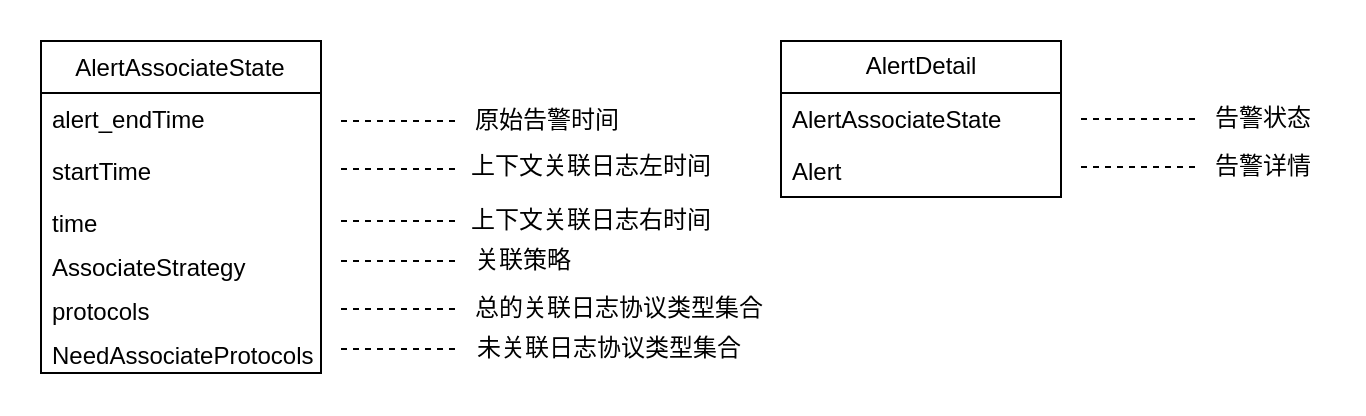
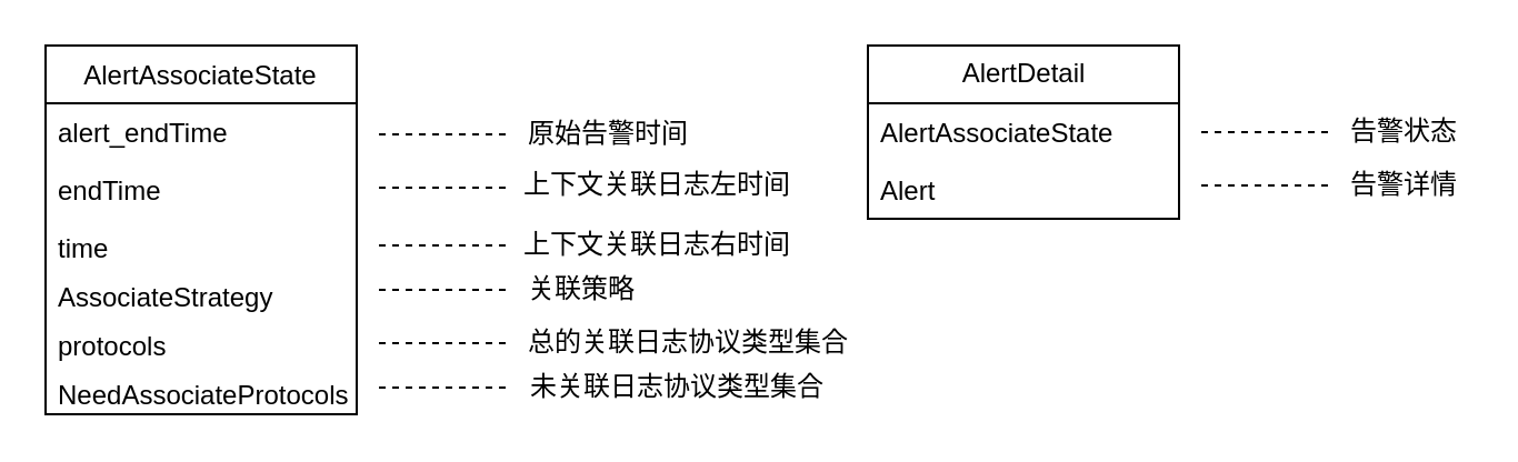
  <mxCell id="0" />
  <mxCell id="1" parent="0" />
  <mxCell id="2" value="AlertAssociateState" style="swimlane;fontStyle=0;childLayout=stackLayout;horizontal=1;startSize=26;fillColor=none;horizontalStack=0;resizeParent=1;resizeParentMax=0;resizeLast=0;collapsible=1;marginBottom=0;" vertex="1" parent="1"><mxGeometry x="20" y="20" width="140" height="166" as="geometry" /></mxCell>
  <mxCell id="3" value="alert_endTime" style="text;strokeColor=none;fillColor=none;align=left;verticalAlign=top;spacingLeft=4;spacingRight=4;overflow=hidden;rotatable=0;points=[[0,0.5],[1,0.5]];portConstraint=eastwest;" vertex="1" parent="2"><mxGeometry y="26" width="140" height="26" as="geometry" /></mxCell>
- <mxCell id="4" value="startTime" style="text;strokeColor=none;fillColor=none;align=left;verticalAlign=top;spacingLeft=4;spacingRight=4;overflow=hidden;rotatable=0;points=[[0,0.5],[1,0.5]];portConstraint=eastwest;" vertex="1" parent="2"><mxGeometry y="52" width="140" height="26" as="geometry" /></mxCell>
+ <mxCell id="4" value="endTime" style="text;strokeColor=none;fillColor=none;align=left;verticalAlign=top;spacingLeft=4;spacingRight=4;overflow=hidden;rotatable=0;points=[[0,0.5],[1,0.5]];portConstraint=eastwest;" vertex="1" parent="2"><mxGeometry y="52" width="140" height="26" as="geometry" /></mxCell>
  <mxCell id="5" value="time" style="text;strokeColor=none;fillColor=none;align=left;verticalAlign=top;spacingLeft=4;spacingRight=4;overflow=hidden;rotatable=0;points=[[0,0.5],[1,0.5]];portConstraint=eastwest;" vertex="1" parent="2"><mxGeometry y="78" width="140" height="22" as="geometry" /></mxCell>
  <mxCell id="6" value="AssociateStrategy" style="text;strokeColor=none;fillColor=none;align=left;verticalAlign=top;spacingLeft=4;spacingRight=4;overflow=hidden;rotatable=0;points=[[0,0.5],[1,0.5]];portConstraint=eastwest;" vertex="1" parent="2"><mxGeometry y="100" width="140" height="22" as="geometry" /></mxCell>
  <mxCell id="7" value="protocols" style="text;strokeColor=none;fillColor=none;align=left;verticalAlign=top;spacingLeft=4;spacingRight=4;overflow=hidden;rotatable=0;points=[[0,0.5],[1,0.5]];portConstraint=eastwest;" vertex="1" parent="2"><mxGeometry y="122" width="140" height="22" as="geometry" /></mxCell>
  <mxCell id="8" value="NeedAssociateProtocols" style="text;strokeColor=none;fillColor=none;align=left;verticalAlign=top;spacingLeft=4;spacingRight=4;overflow=hidden;rotatable=0;points=[[0,0.5],[1,0.5]];portConstraint=eastwest;" vertex="1" parent="2"><mxGeometry y="144" width="140" height="22" as="geometry" /></mxCell>
  <mxCell id="9" value="" style="endArrow=none;dashed=1;html=1;rounded=0;" edge="1" parent="1"><mxGeometry width="50" height="50" relative="1" as="geometry"><mxPoint x="170" y="60" as="sourcePoint" /><mxPoint x="230" y="60" as="targetPoint" /></mxGeometry></mxCell>
  <mxCell id="10" value="原始告警时间" style="text;html=1;align=center;verticalAlign=middle;resizable=0;points=[];autosize=1;strokeColor=none;fillColor=none;" vertex="1" parent="1"><mxGeometry x="228" y="50" width="90" height="20" as="geometry" /></mxCell>
  <mxCell id="11" value="" style="endArrow=none;dashed=1;html=1;rounded=0;" edge="1" parent="1"><mxGeometry width="50" height="50" relative="1" as="geometry"><mxPoint x="170" y="84" as="sourcePoint" /><mxPoint x="230" y="84" as="targetPoint" /></mxGeometry></mxCell>
  <mxCell id="12" value="上下文关联日志左时间" style="text;html=1;align=center;verticalAlign=middle;resizable=0;points=[];autosize=1;strokeColor=none;fillColor=none;" vertex="1" parent="1"><mxGeometry x="225" y="73" width="140" height="20" as="geometry" /></mxCell>
  <mxCell id="13" value="" style="endArrow=none;dashed=1;html=1;rounded=0;" edge="1" parent="1"><mxGeometry width="50" height="50" relative="1" as="geometry"><mxPoint x="170" y="110" as="sourcePoint" /><mxPoint x="230" y="110" as="targetPoint" /></mxGeometry></mxCell>
  <mxCell id="14" value="上下文关联日志右时间" style="text;html=1;align=center;verticalAlign=middle;resizable=0;points=[];autosize=1;strokeColor=none;fillColor=none;" vertex="1" parent="1"><mxGeometry x="225" y="100" width="140" height="20" as="geometry" /></mxCell>
  <mxCell id="15" value="" style="endArrow=none;dashed=1;html=1;rounded=0;" edge="1" parent="1"><mxGeometry width="50" height="50" relative="1" as="geometry"><mxPoint x="170" y="130" as="sourcePoint" /><mxPoint x="230" y="130" as="targetPoint" /></mxGeometry></mxCell>
  <mxCell id="16" value="关联策略" style="text;html=1;align=center;verticalAlign=middle;resizable=0;points=[];autosize=1;strokeColor=none;fillColor=none;" vertex="1" parent="1"><mxGeometry x="231" y="120" width="60" height="20" as="geometry" /></mxCell>
  <mxCell id="17" value="" style="endArrow=none;dashed=1;html=1;rounded=0;" edge="1" parent="1"><mxGeometry width="50" height="50" relative="1" as="geometry"><mxPoint x="170" y="154" as="sourcePoint" /><mxPoint x="230" y="154" as="targetPoint" /></mxGeometry></mxCell>
  <mxCell id="18" value="总的关联日志协议类型集合" style="text;html=1;align=center;verticalAlign=middle;resizable=0;points=[];autosize=1;strokeColor=none;fillColor=none;" vertex="1" parent="1"><mxGeometry x="229" y="144" width="160" height="20" as="geometry" /></mxCell>
  <mxCell id="19" value="" style="endArrow=none;dashed=1;html=1;rounded=0;" edge="1" parent="1"><mxGeometry width="50" height="50" relative="1" as="geometry"><mxPoint x="170" y="174" as="sourcePoint" /><mxPoint x="230" y="174" as="targetPoint" /></mxGeometry></mxCell>
  <mxCell id="20" value="未关联日志协议类型集合" style="text;html=1;align=center;verticalAlign=middle;resizable=0;points=[];autosize=1;strokeColor=none;fillColor=none;" vertex="1" parent="1"><mxGeometry x="229" y="164" width="150" height="20" as="geometry" /></mxCell>
  <mxCell id="21" value="AlertDetail" style="swimlane;fontStyle=0;childLayout=stackLayout;horizontal=1;startSize=26;fillColor=none;horizontalStack=0;resizeParent=1;resizeParentMax=0;resizeLast=0;collapsible=1;marginBottom=0;fontFamily=Helvetica;fontSize=12;fontColor=default;html=1;" vertex="1" parent="1"><mxGeometry x="390" y="20" width="140" height="78" as="geometry" /></mxCell>
  <mxCell id="22" value="AlertAssociateState" style="text;strokeColor=none;fillColor=none;align=left;verticalAlign=top;spacingLeft=4;spacingRight=4;overflow=hidden;rotatable=0;points=[[0,0.5],[1,0.5]];portConstraint=eastwest;fontFamily=Helvetica;fontSize=12;fontColor=default;html=1;" vertex="1" parent="21"><mxGeometry y="26" width="140" height="26" as="geometry" /></mxCell>
  <mxCell id="23" value="Alert" style="text;strokeColor=none;fillColor=none;align=left;verticalAlign=top;spacingLeft=4;spacingRight=4;overflow=hidden;rotatable=0;points=[[0,0.5],[1,0.5]];portConstraint=eastwest;fontFamily=Helvetica;fontSize=12;fontColor=default;html=1;" vertex="1" parent="21"><mxGeometry y="52" width="140" height="26" as="geometry" /></mxCell>
  <mxCell id="24" value="" style="endArrow=none;dashed=1;html=1;rounded=0;" edge="1" parent="1"><mxGeometry width="50" height="50" relative="1" as="geometry"><mxPoint x="540" y="59" as="sourcePoint" /><mxPoint x="600" y="59" as="targetPoint" /></mxGeometry></mxCell>
  <mxCell id="25" value="告警状态" style="text;html=1;align=center;verticalAlign=middle;resizable=0;points=[];autosize=1;strokeColor=none;fillColor=none;" vertex="1" parent="1"><mxGeometry x="601" y="49" width="60" height="20" as="geometry" /></mxCell>
  <mxCell id="26" value="" style="endArrow=none;dashed=1;html=1;rounded=0;" edge="1" parent="1"><mxGeometry width="50" height="50" relative="1" as="geometry"><mxPoint x="540" y="83" as="sourcePoint" /><mxPoint x="600" y="83" as="targetPoint" /></mxGeometry></mxCell>
  <mxCell id="27" value="告警详情" style="text;html=1;align=center;verticalAlign=middle;resizable=0;points=[];autosize=1;strokeColor=none;fillColor=none;" vertex="1" parent="1"><mxGeometry x="601" y="73" width="60" height="20" as="geometry" /></mxCell>
